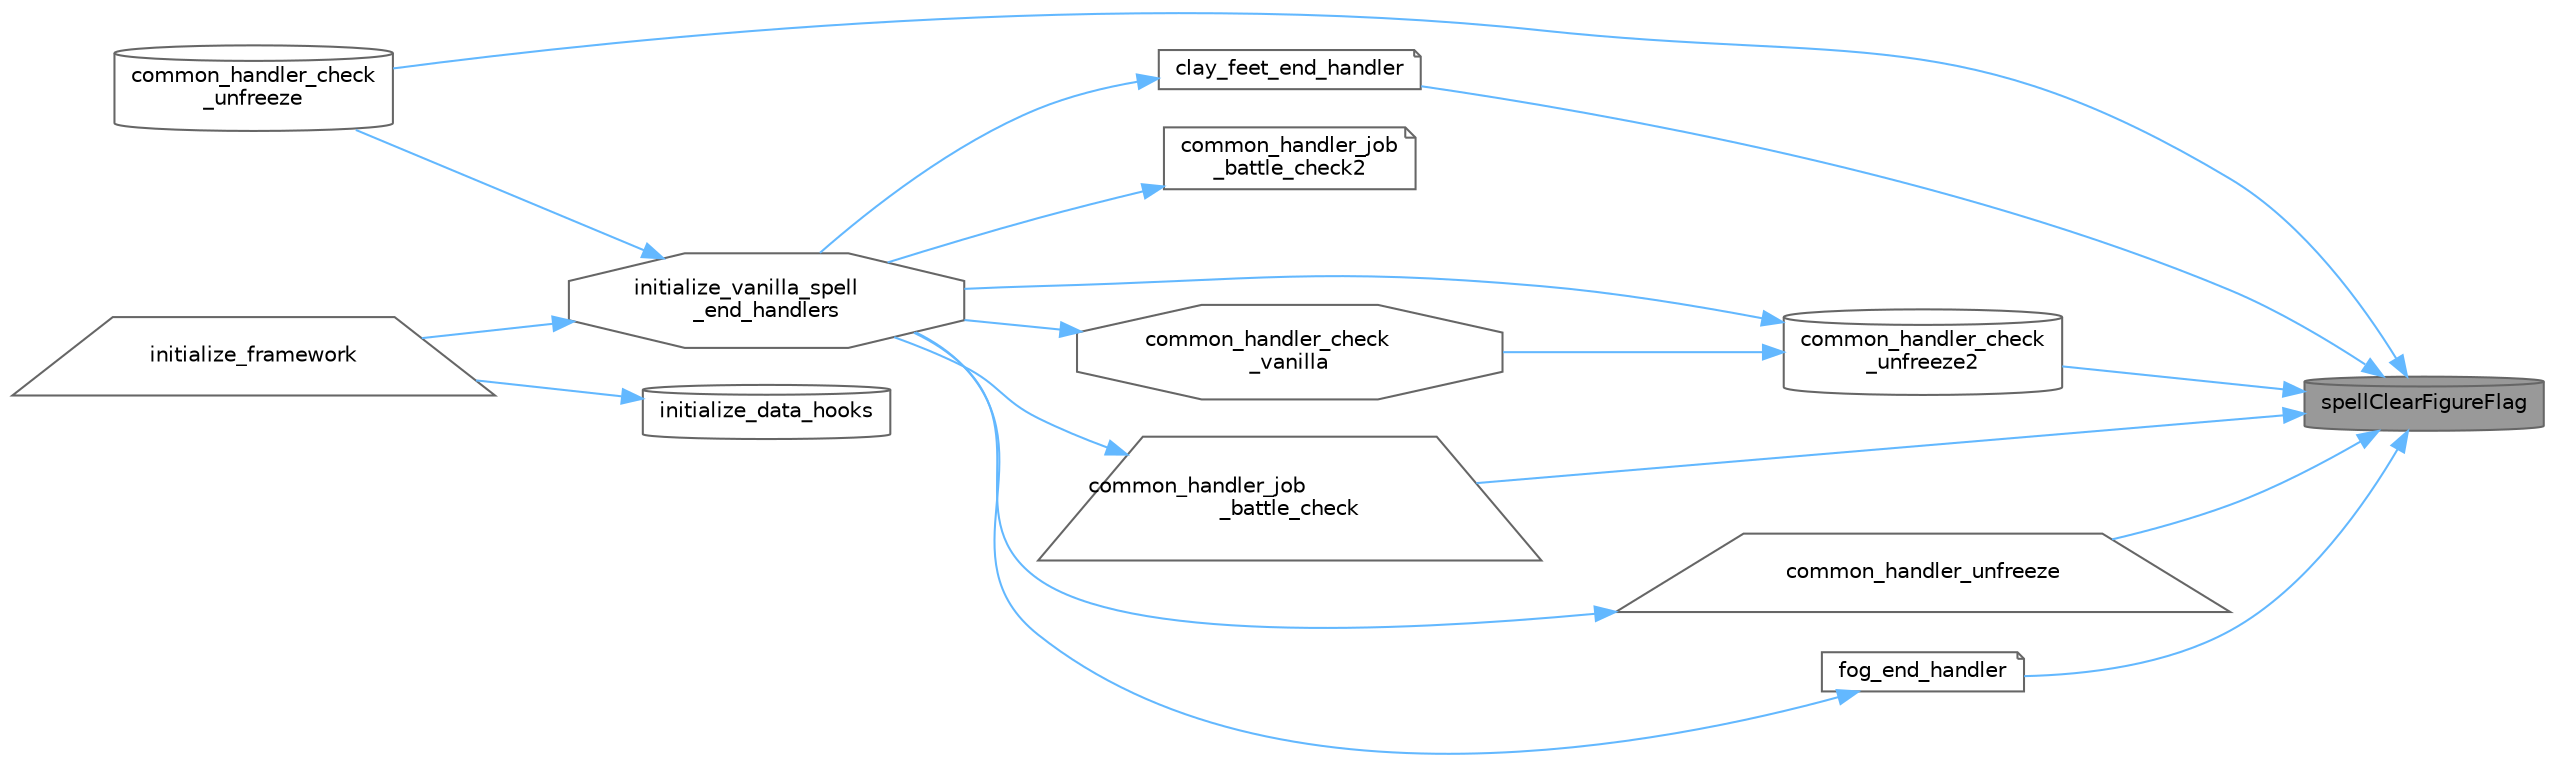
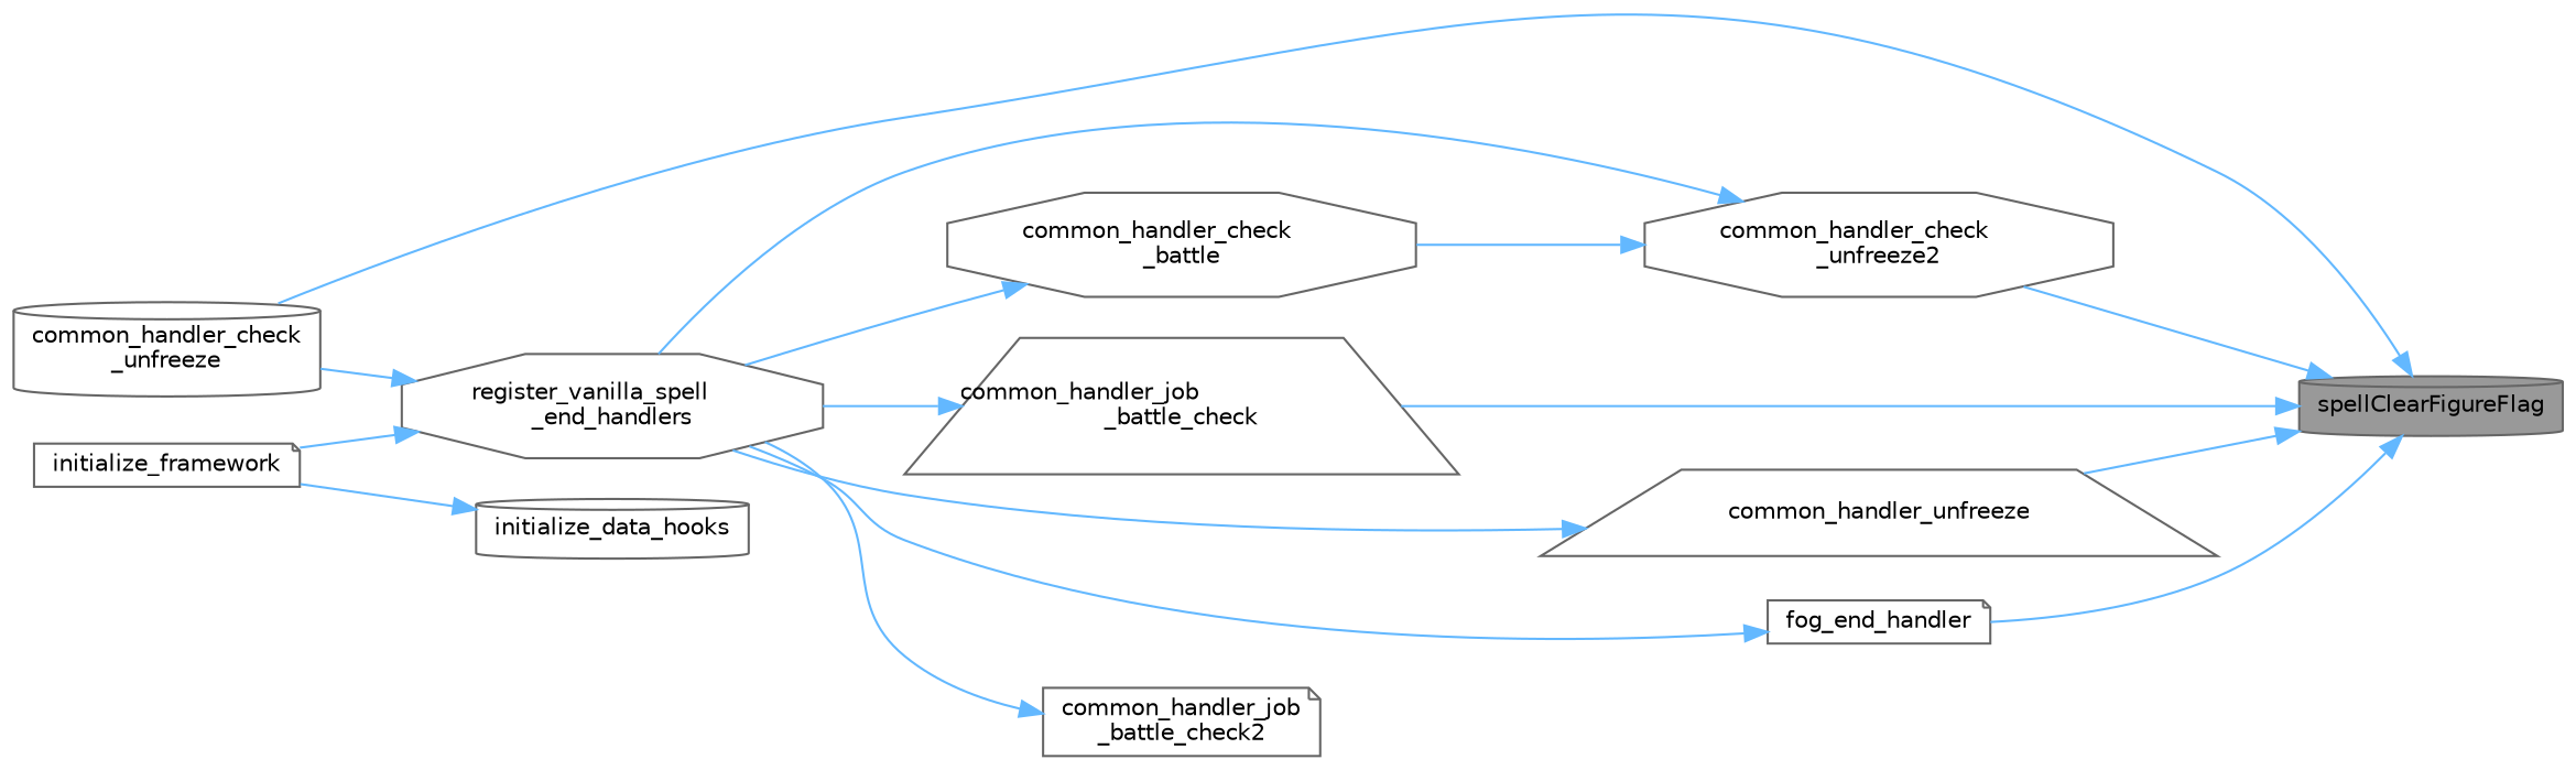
  digraph {
    rankdir=RL
    node [color=grey40 fillcolor=white fontname=Helvetica fontsize=10 shape=cylinder style=filled]
    edge [color=steelblue1 dir=back fontname=Helvetica fontsize=10 labelfontname=Helvetica labelfontsize=10 style=solid]
    n1 [color=gray40 fillcolor=grey60 fontcolor=black height=0.2 label=spellClearFigureFlag width=0.4]
-   n2 [height=0.2 label=clay_feet_end_handler shape=note width=0.4]
    n3 [height=0.2 label="common_handler_check\l_unfreeze" width=0.4]
-   n4 [height=0.2 label="common_handler_check\l_unfreeze2" width=0.4]
+   n4 [height=0.2 label="common_handler_check\l_unfreeze2" shape=octagon width=0.4]
    n5 [height=0.2 label="common_handler_job\l_battle_check" shape=trapezium width=0.4]
    n6 [height=0.2 label=common_handler_unfreeze shape=trapezium width=0.4]
    n7 [height=0.2 label=fog_end_handler shape=note width=0.4]
-   n8 [height=0.2 label="initialize_vanilla_spell\l_end_handlers" shape=octagon width=0.4]
-   n9 [height=0.2 label="common_handler_check\l_vanilla" shape=octagon width=0.4]
+   n8 [height=0.2 label="register_vanilla_spell\l_end_handlers" shape=octagon width=0.4]
+   n9 [height=0.2 label="common_handler_check\l_battle" shape=octagon width=0.4]
    n10 [height=0.2 label="common_handler_job\l_battle_check2" shape=note width=0.4]
    n11 [height=0.2 label=initialize_data_hooks width=0.4]
-   n12 [height=0.2 label=initialize_framework shape=trapezium width=0.4]
-   n1 -> n2
+   n12 [height=0.2 label=initialize_framework shape=note width=0.4]
    n1 -> n3
    n1 -> n4
    n1 -> n5
    n1 -> n6
    n1 -> n7
-   n2 -> n8
    n4 -> n8
    n4 -> n9
    n5 -> n8
    n6 -> n8
    n7 -> n8
    n8 -> n3
    n8 -> n12
    n9 -> n8
    n10 -> n8
    n11 -> n12
  }
